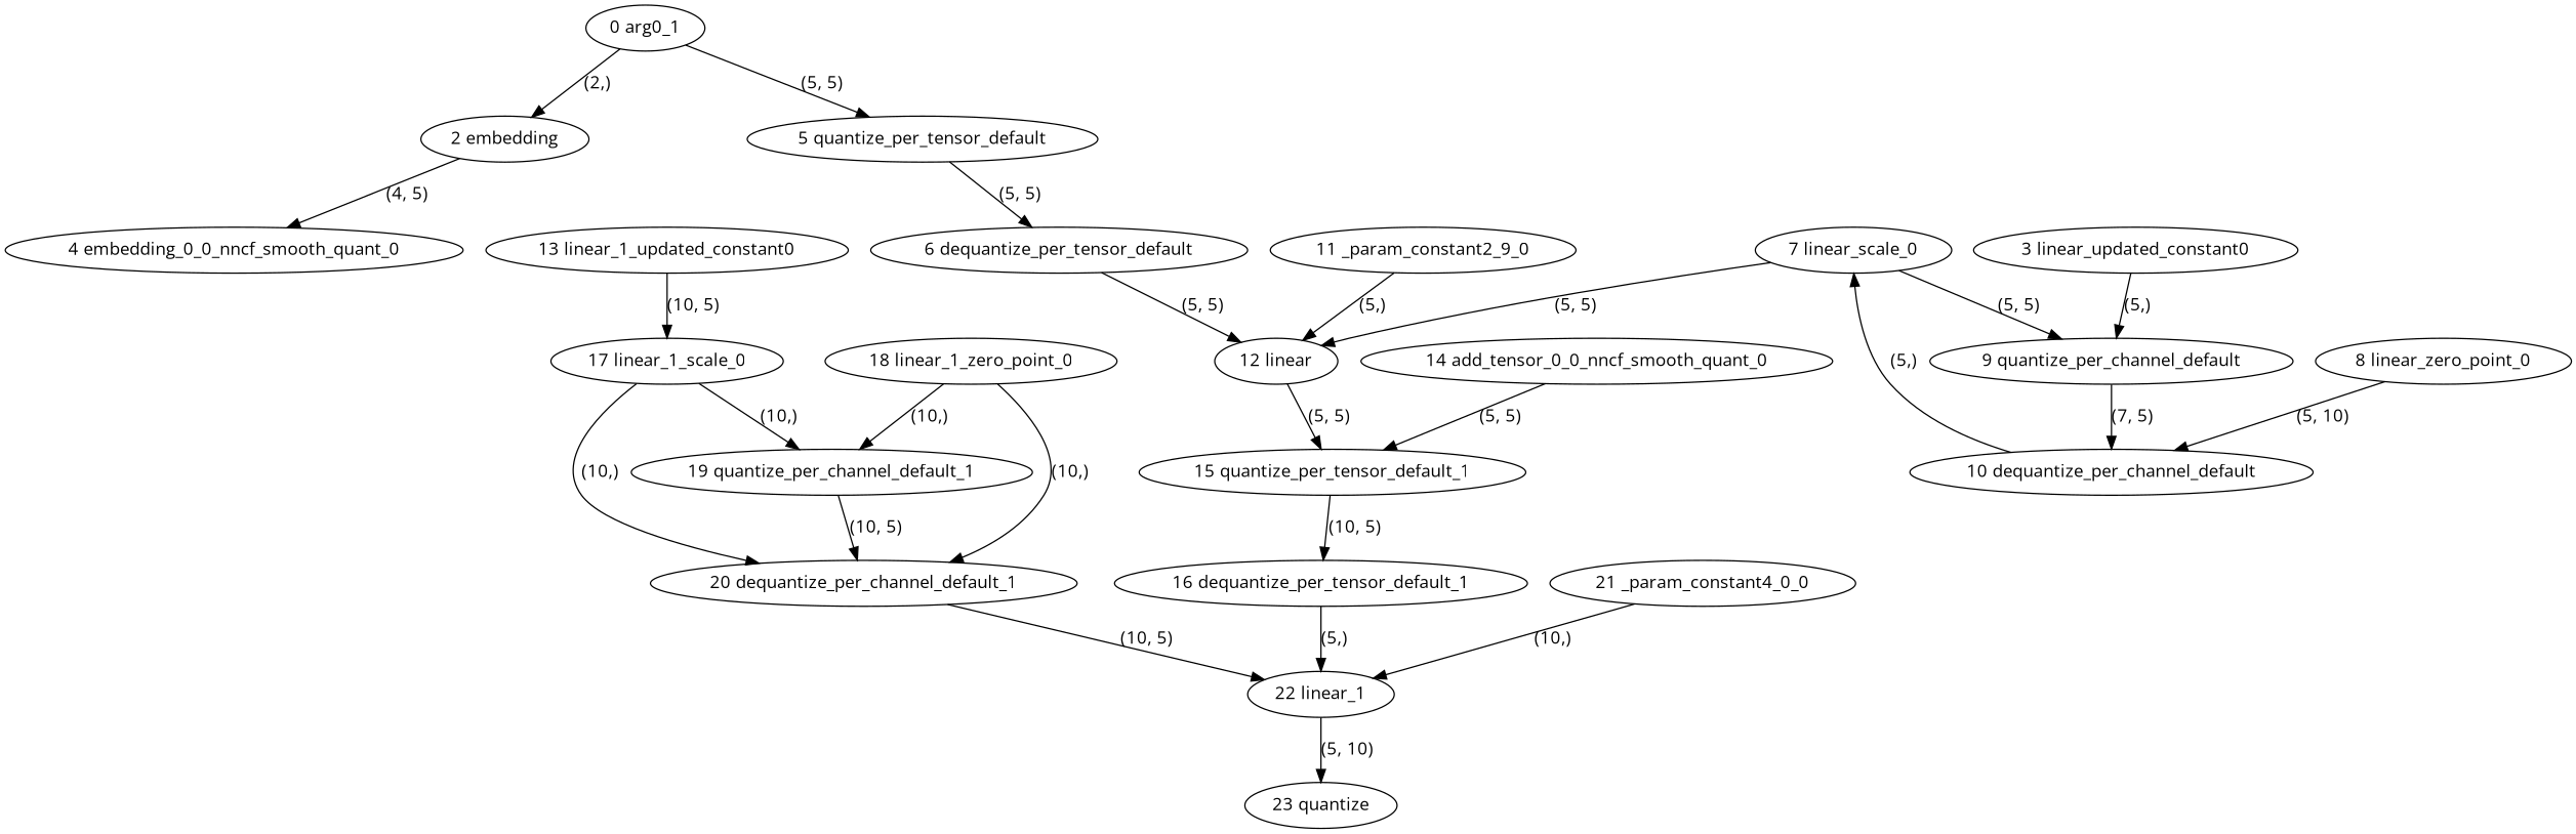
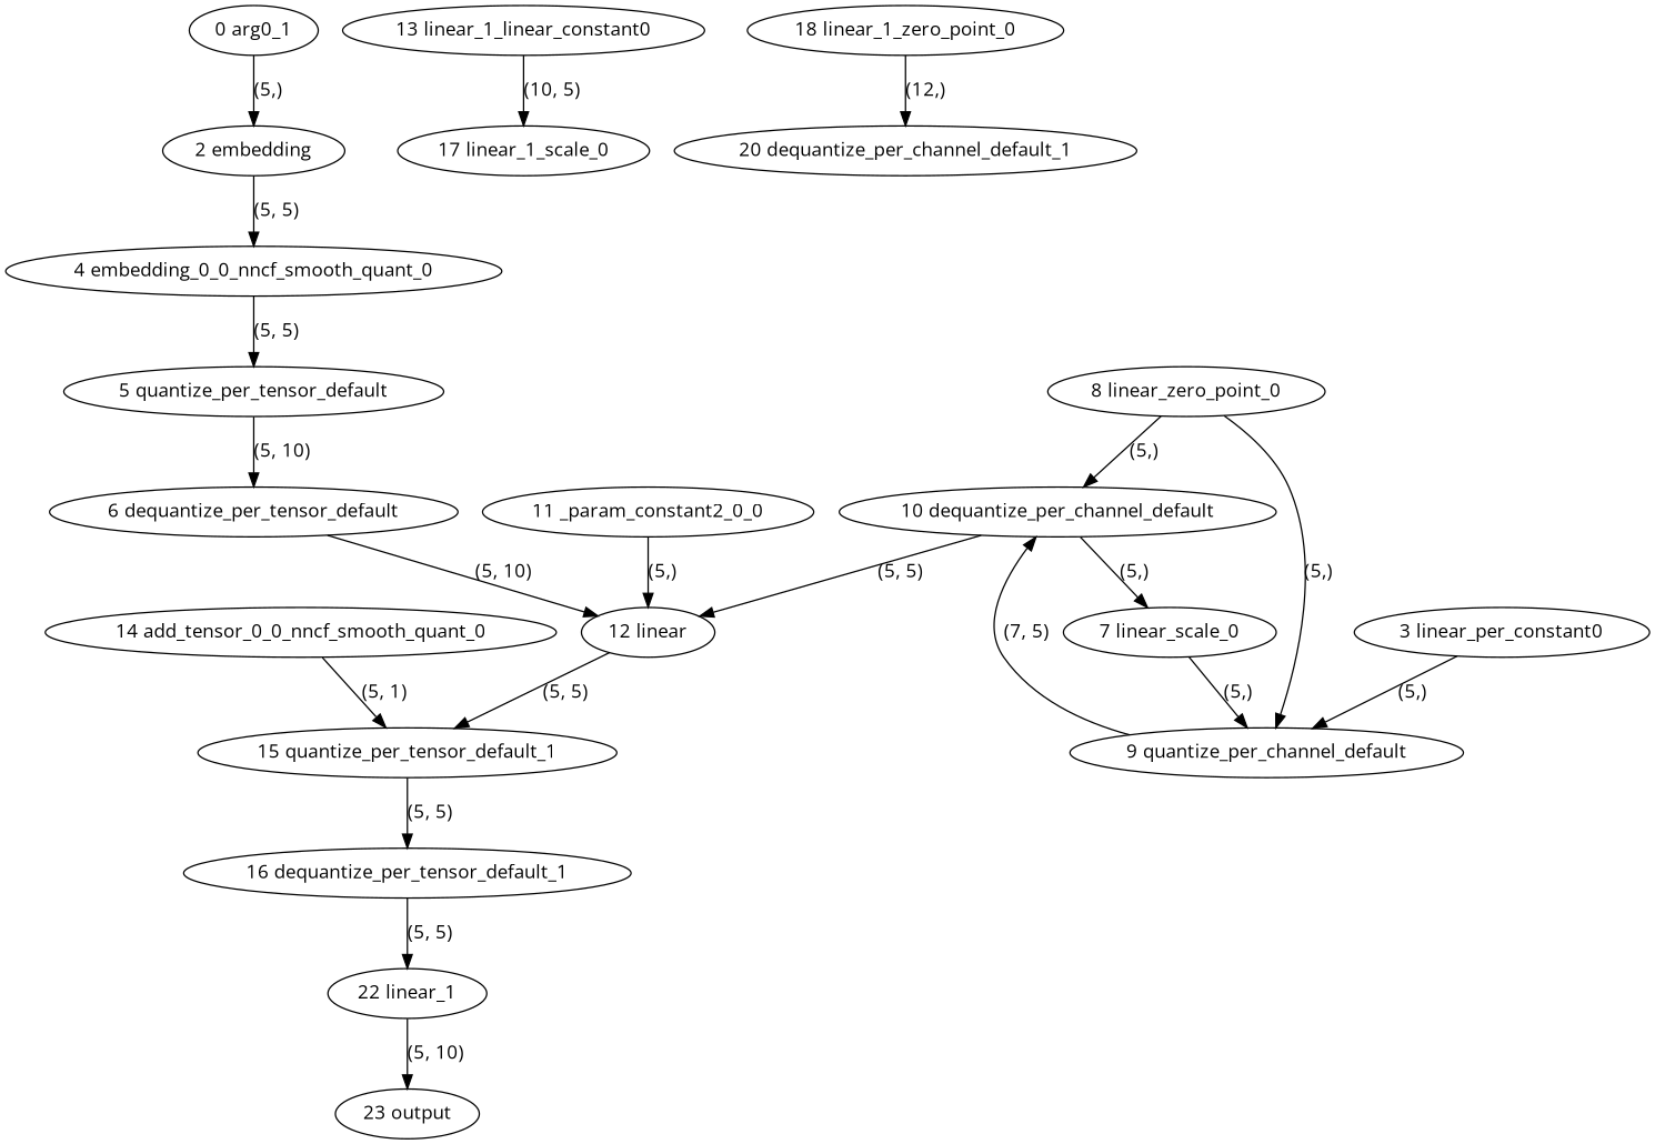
  strict digraph {
    fontname="Open Sans"
    node [fontname="Open Sans" type=get_attr]
    edge [fontname="Open Sans" style=solid]
    "0 arg0_1" [type=input]
    "2 embedding" [type=embedding]
    "4 embedding_0_0_nncf_smooth_quant_0" [type=call_module]
    "5 quantize_per_tensor_default" [type=quantize_per_tensor]
    "9 quantize_per_channel_default" [type=quantize_per_channel]
-   "3 linear_updated_constant0"
+   "3 linear_updated_constant0" [label="3 linear_per_constant0"]
    "10 dequantize_per_channel_default" [type=dequantize_per_channel]
    "6 dequantize_per_tensor_default" [type=dequantize_per_tensor]
    "12 linear" [type=linear]
    "15 quantize_per_tensor_default_1" [type=quantize_per_tensor]
    "7 linear_scale_0"
    "8 linear_zero_point_0"
-   "11 _param_constant2_0_0" [label="11 _param_constant2_9_0"]
+   "11 _param_constant2_0_0"
    "14 add_tensor_0_0_nncf_smooth_quant_0" [type=call_module]
-   "13 linear_1_updated_constant0"
+   "13 linear_1_updated_constant0" [label="13 linear_1_linear_constant0"]
    "17 linear_1_scale_0"
-   "19 quantize_per_channel_default_1" [type=quantize_per_channel]
    "20 dequantize_per_channel_default_1" [type=dequantize_per_channel]
    "16 dequantize_per_tensor_default_1" [type=dequantize_per_tensor]
    "22 linear_1" [type=linear]
-   "23 output" [type=output label="23 quantize"]
+   "23 output" [type=output]
    "18 linear_1_zero_point_0"
-   "21 _param_constant4_0_0"
-   "0 arg0_1" -> "2 embedding" [label="(2,)"]
-   "2 embedding" -> "4 embedding_0_0_nncf_smooth_quant_0" [label="(4, 5)"]
-   "0 arg0_1" -> "5 quantize_per_tensor_default" [label="(5, 5)"]
-   "5 quantize_per_tensor_default" -> "6 dequantize_per_tensor_default" [label="(5, 5)"]
+   "0 arg0_1" -> "2 embedding" [label="(5,)"]
+   "2 embedding" -> "4 embedding_0_0_nncf_smooth_quant_0" [label="(5, 5)"]
+   "4 embedding_0_0_nncf_smooth_quant_0" -> "5 quantize_per_tensor_default" [label="(5, 5)"]
+   "5 quantize_per_tensor_default" -> "6 dequantize_per_tensor_default" [label="(5, 10)"]
    "9 quantize_per_channel_default" -> "10 dequantize_per_channel_default" [label="(7, 5)"]
    "3 linear_updated_constant0" -> "9 quantize_per_channel_default" [label="(5,)"]
-   "7 linear_scale_0" -> "12 linear" [label="(5, 5)"]
+   "10 dequantize_per_channel_default" -> "12 linear" [label="(5, 5)"]
    "10 dequantize_per_channel_default" -> "7 linear_scale_0" [label="(5,)"]
-   "6 dequantize_per_tensor_default" -> "12 linear" [label="(5, 5)"]
+   "6 dequantize_per_tensor_default" -> "12 linear" [label="(5, 10)"]
    "12 linear" -> "15 quantize_per_tensor_default_1" [label="(5, 5)"]
-   "15 quantize_per_tensor_default_1" -> "16 dequantize_per_tensor_default_1" [label="(10, 5)"]
-   "7 linear_scale_0" -> "9 quantize_per_channel_default" [label="(5, 5)"]
-   "8 linear_zero_point_0" -> "10 dequantize_per_channel_default" [label="(5, 10)"]
+   "15 quantize_per_tensor_default_1" -> "16 dequantize_per_tensor_default_1" [label="(5, 5)"]
+   "7 linear_scale_0" -> "9 quantize_per_channel_default" [label="(5,)"]
+   "8 linear_zero_point_0" -> "9 quantize_per_channel_default" [label="(5,)"]
+   "8 linear_zero_point_0" -> "10 dequantize_per_channel_default" [label="(5,)"]
    "11 _param_constant2_0_0" -> "12 linear" [label="(5,)"]
-   "14 add_tensor_0_0_nncf_smooth_quant_0" -> "15 quantize_per_tensor_default_1" [label="(5, 5)"]
+   "14 add_tensor_0_0_nncf_smooth_quant_0" -> "15 quantize_per_tensor_default_1" [label="(5, 1)"]
    "13 linear_1_updated_constant0" -> "17 linear_1_scale_0" [label="(10, 5)"]
-   "17 linear_1_scale_0" -> "19 quantize_per_channel_default_1" [label="(10,)"]
-   "17 linear_1_scale_0" -> "20 dequantize_per_channel_default_1" [label="(10,)"]
-   "19 quantize_per_channel_default_1" -> "20 dequantize_per_channel_default_1" [label="(10, 5)"]
-   "20 dequantize_per_channel_default_1" -> "22 linear_1" [label="(10, 5)"]
-   "16 dequantize_per_tensor_default_1" -> "22 linear_1" [label="(5,)"]
+   "16 dequantize_per_tensor_default_1" -> "22 linear_1" [label="(5, 5)"]
    "22 linear_1" -> "23 output" [label="(5, 10)"]
-   "18 linear_1_zero_point_0" -> "19 quantize_per_channel_default_1" [label="(10,)"]
-   "18 linear_1_zero_point_0" -> "20 dequantize_per_channel_default_1" [label="(10,)"]
-   "21 _param_constant4_0_0" -> "22 linear_1" [label="(10,)"]
+   "18 linear_1_zero_point_0" -> "20 dequantize_per_channel_default_1" [label="(12,)"]
  }
